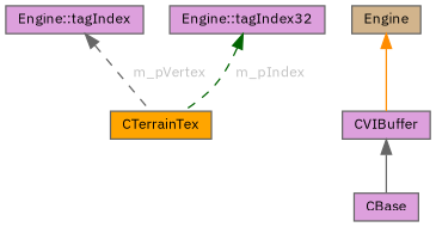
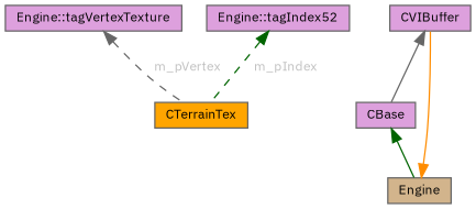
  digraph {
    fontname="IBM Plex Sans"
    node [color=gray40 fillcolor=plum fontname="IBM Plex Sans" fontsize=10 shape=box style=filled]
    edge [color=gray40 dir=back fontname="IBM Plex Sans" fontsize=10 labelfontname=Helvetica labelfontsize=10 style=solid]
    n1 [fillcolor=orange fontcolor=black height=0.2 label=CTerrainTex width=0.4]
    n2 [height=0.2 label=CVIBuffer width=0.4]
    n3 [height=0.2 label=CBase width=0.4]
    n4 [fillcolor=tan height=0.2 label=Engine width=0.4]
-   n5 [height=0.2 label="Engine::tagIndex" width=0.4]
-   n6 [height=0.2 label="Engine::tagIndex32" width=0.4]
+   n5 [height=0.2 label="Engine::tagVertexTexture" width=0.4]
+   n6 [height=0.2 label="Engine::tagIndex52" width=0.4]
    n2 -> n3
+   n3 -> n4 [color=darkgreen]
    n4 -> n2 [color=darkorange]
    n5 -> n1 [fontcolor=grey label=<<TABLE CELLBORDER="0" BORDER="0"><TR><TD VALIGN="top" ALIGN="LEFT" CELLPADDING="1" CELLSPACING="0">m_pVertex</TD></TR> </TABLE>> style=dashed]
    n6 -> n1 [color=darkgreen fontcolor=grey label=<<TABLE CELLBORDER="0" BORDER="0"><TR><TD VALIGN="top" ALIGN="LEFT" CELLPADDING="1" CELLSPACING="0">m_pIndex</TD></TR> </TABLE>> style=dashed]
  }
